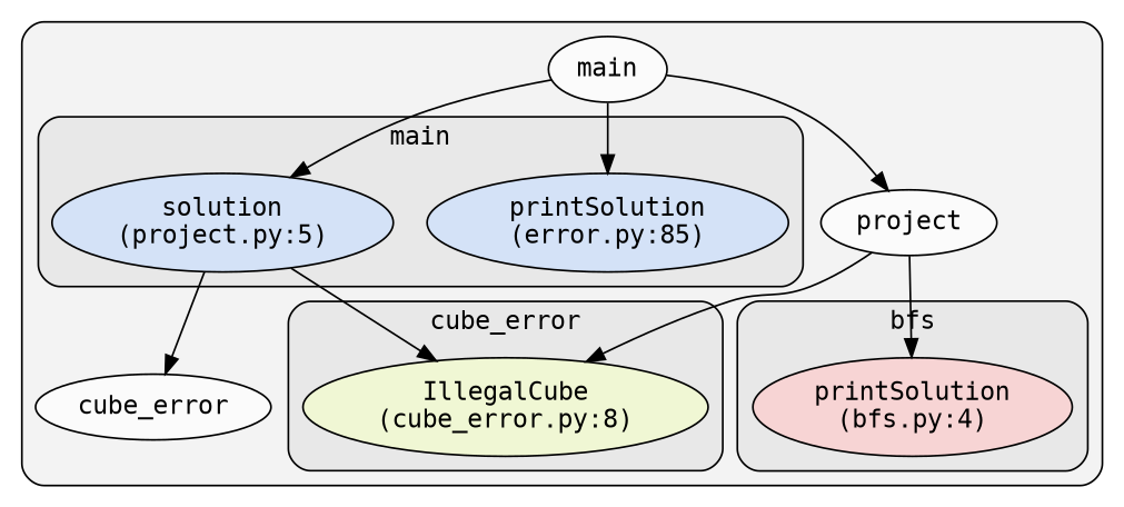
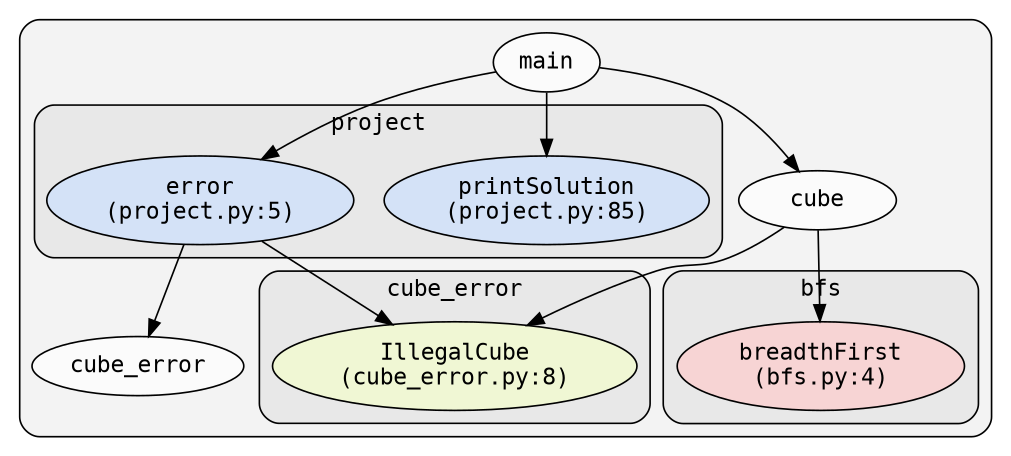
  digraph {
    clusterrank=local
    fontname="DejaVu Sans Mono"
    rankdir=TB
    node [fillcolor="#ffffffb2" fontcolor="#000000" fontname="DejaVu Sans Mono" group=3 style=filled]
    edge [color="#000000" fontname="DejaVu Sans Mono" style=solid]
-   n1 [fillcolor="#feccccb2" group=0 label="printSolution\n(bfs.py:4)"]
+   n1 [fillcolor="#feccccb2" group=0 label="breadthFirst\n(bfs.py:4)"]
    n2 [fillcolor="#f4feccb2" group=1 label="IllegalCube\n(cube_error.py:8)"]
-   n3 [fillcolor="#cce0feb2" label="printSolution\n(error.py:85)"]
-   n4 [fillcolor="#cce0feb2" label="solution\n(project.py:5)"]
+   n3 [fillcolor="#cce0feb2" label="printSolution\n(project.py:85)"]
+   n4 [fillcolor="#cce0feb2" label="error\n(project.py:5)"]
    n5 [group=1 label=cube_error]
    n6 [group=2 label=main]
-   n7 [label=project]
+   n7 [label=cube]
    subgraph cluster_1 {
      fillcolor="#80808018"
      style="filled,rounded"
      n5
      n6
      n7
      subgraph cluster_2 {
        fillcolor="#80808018"
        label=bfs
        style="filled,rounded"
        n1
      }
      subgraph cluster_3 {
        fillcolor="#80808018"
        label=cube_error
        style="filled,rounded"
        n2
      }
      subgraph cluster_4 {
        fillcolor="#80808018"
-       label=main
+       label=project
        style="filled,rounded"
        n3
        n4
      }
    }
    n4 -> n2
    n4 -> n5
    n6 -> n3
    n6 -> n4
    n6 -> n7
    n7 -> n1
    n7 -> n2
  }
